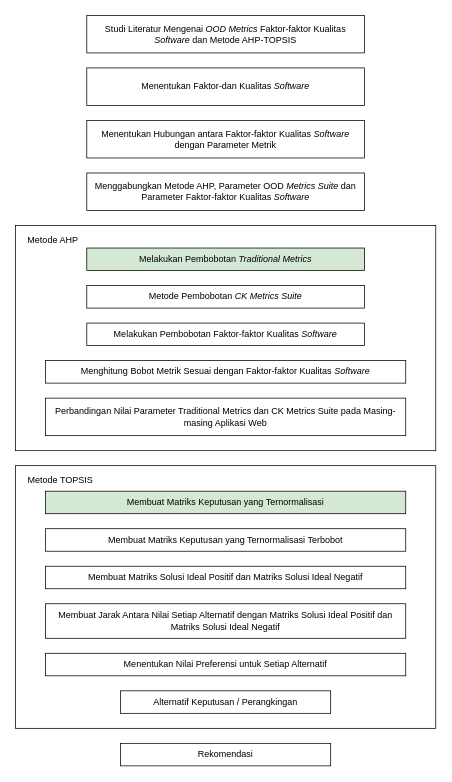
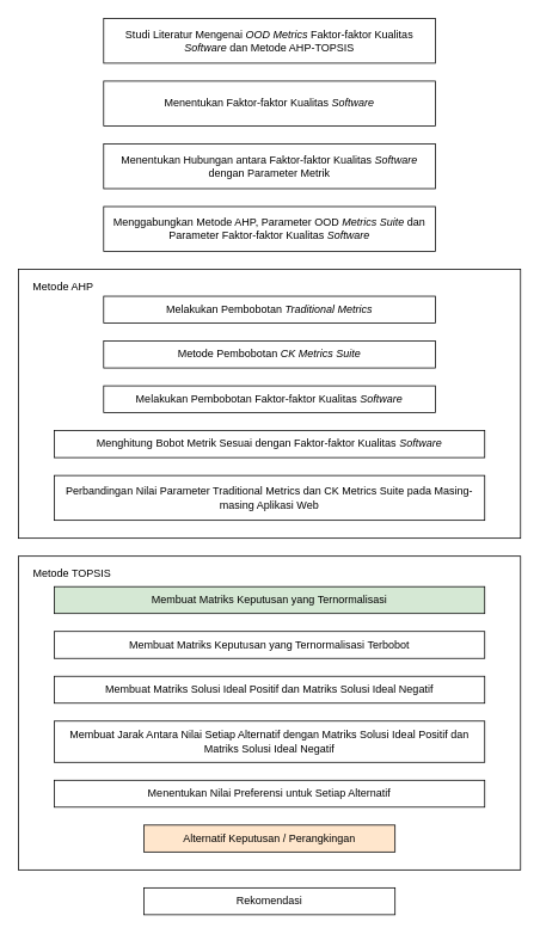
  <mxCell id="0" />
  <mxCell id="1" parent="0" />
  <mxCell id="2" value="&lt;font style=&quot;font-size: 9pt&quot; size=&quot;2&quot;&gt;Studi Literatur Mengenai &lt;/font&gt;&lt;font style=&quot;font-size: 9pt&quot; size=&quot;2&quot;&gt;&lt;i&gt;OOD&lt;/i&gt;&lt;/font&gt;&lt;font style=&quot;font-size: 9pt&quot; size=&quot;2&quot;&gt;&lt;i&gt; Metrics&lt;/i&gt;&lt;/font&gt;&lt;font style=&quot;font-size: 9pt&quot; size=&quot;2&quot;&gt; Faktor-faktor Kualitas &lt;/font&gt;&lt;font style=&quot;font-size: 9pt&quot; size=&quot;2&quot;&gt;&lt;i&gt;Software&lt;/i&gt;&lt;/font&gt;&lt;font style=&quot;font-size: 9pt&quot; size=&quot;2&quot;&gt; dan  Metode&lt;/font&gt;&lt;font style=&quot;font-size: 9pt&quot; size=&quot;2&quot;&gt; AHP-TOPSIS&lt;/font&gt;" style="rounded=0;whiteSpace=wrap;html=1;" parent="1" vertex="1"><mxGeometry x="115" y="20" width="370" height="50" as="geometry" /></mxCell>
- <mxCell id="3" value="Menentukan Faktor-dan Kualitas &lt;i&gt;Software&lt;/i&gt;" style="rounded=0;whiteSpace=wrap;html=1;" parent="1" vertex="1"><mxGeometry x="115" y="90" width="370" height="50" as="geometry" /></mxCell>
+ <mxCell id="3" value="Menentukan Faktor-faktor Kualitas &lt;i&gt;Software&lt;/i&gt;" style="rounded=0;whiteSpace=wrap;html=1;" parent="1" vertex="1"><mxGeometry x="115" y="90" width="370" height="50" as="geometry" /></mxCell>
  <mxCell id="4" value="Menentukan Hubungan antara Faktor-faktor Kualitas &lt;i&gt;Software&lt;/i&gt; dengan Parameter Metrik" style="rounded=0;whiteSpace=wrap;html=1;" parent="1" vertex="1"><mxGeometry x="115" y="160" width="370" height="50" as="geometry" /></mxCell>
  <mxCell id="5" value="Menggabungkan Metode AHP, Parameter OOD &lt;i&gt;Metrics Suite&lt;/i&gt; dan Parameter Faktor-faktor Kualitas &lt;i&gt;Software&lt;/i&gt;" style="rounded=0;whiteSpace=wrap;html=1;" parent="1" vertex="1"><mxGeometry x="115" y="230" width="370" height="50" as="geometry" /></mxCell>
  <mxCell id="6" value="" style="rounded=0;whiteSpace=wrap;html=1;align=left;fillColor=none;" parent="1" vertex="1"><mxGeometry x="20" y="300" width="560" height="300" as="geometry" /></mxCell>
  <mxCell id="7" value="Metode AHP" style="text;html=1;strokeColor=none;fillColor=none;align=center;verticalAlign=middle;whiteSpace=wrap;rounded=0;" parent="1" vertex="1"><mxGeometry x="30" y="310" width="80" height="20" as="geometry" /></mxCell>
- <mxCell id="8" value="Melakukan Pembobotan &lt;i&gt;Traditional&lt;/i&gt; &lt;i&gt;Metrics&lt;/i&gt;" style="rounded=0;whiteSpace=wrap;html=1;fillColor=#d5e8d4;" parent="1" vertex="1"><mxGeometry x="115" y="330" width="370" height="30" as="geometry" /></mxCell>
+ <mxCell id="8" value="Melakukan Pembobotan &lt;i&gt;Traditional&lt;/i&gt; &lt;i&gt;Metrics&lt;/i&gt;" style="rounded=0;whiteSpace=wrap;html=1;" parent="1" vertex="1"><mxGeometry x="115" y="330" width="370" height="30" as="geometry" /></mxCell>
  <mxCell id="9" value="Metode Pembobotan &lt;i&gt;CK Metrics Suite&lt;/i&gt;" style="rounded=0;whiteSpace=wrap;html=1;" vertex="1" parent="1"><mxGeometry x="115" y="380" width="370" height="30" as="geometry" /></mxCell>
  <mxCell id="10" value="Melakukan Pembobotan Faktor-faktor Kualitas &lt;i&gt;Software&lt;/i&gt;" style="rounded=0;whiteSpace=wrap;html=1;" vertex="1" parent="1"><mxGeometry x="115" y="430" width="370" height="30" as="geometry" /></mxCell>
  <mxCell id="11" value="Menghitung Bobot Metrik Sesuai dengan Faktor-faktor Kualitas &lt;i&gt;Software&lt;/i&gt;" style="rounded=0;whiteSpace=wrap;html=1;" vertex="1" parent="1"><mxGeometry x="60" y="480" width="480" height="30" as="geometry" /></mxCell>
  <mxCell id="12" value="Perbandingan Nilai Parameter Traditional Metrics dan CK Metrics Suite pada Masing-masing Aplikasi Web" style="rounded=0;whiteSpace=wrap;html=1;noLabel=0;labelPadding=0;" vertex="1" parent="1"><mxGeometry x="60" y="530" width="480" height="50" as="geometry" /></mxCell>
  <mxCell id="13" value="" style="rounded=0;whiteSpace=wrap;html=1;align=left;fillColor=none;" vertex="1" parent="1"><mxGeometry x="20" y="620" width="560" height="350" as="geometry" /></mxCell>
  <mxCell id="14" value="Metode TOPSIS" style="text;html=1;strokeColor=none;fillColor=none;align=center;verticalAlign=middle;whiteSpace=wrap;rounded=0;" vertex="1" parent="1"><mxGeometry x="30" y="630" width="100" height="20" as="geometry" /></mxCell>
  <mxCell id="15" value="Membuat Matriks Keputusan yang Ternormalisasi" style="rounded=0;whiteSpace=wrap;html=1;fillColor=#d5e8d4;" vertex="1" parent="1"><mxGeometry x="60" y="654" width="480" height="30" as="geometry" /></mxCell>
  <mxCell id="16" value="Membuat Matriks Keputusan yang Ternormalisasi Terbobot" style="rounded=0;whiteSpace=wrap;html=1;" vertex="1" parent="1"><mxGeometry x="60" y="704" width="480" height="30" as="geometry" /></mxCell>
  <mxCell id="17" value="Membuat Matriks Solusi Ideal Positif dan Matriks Solusi Ideal Negatif" style="rounded=0;whiteSpace=wrap;html=1;" vertex="1" parent="1"><mxGeometry x="60" y="754" width="480" height="30" as="geometry" /></mxCell>
  <mxCell id="18" value="Membuat Jarak Antara Nilai Setiap Alternatif dengan Matriks Solusi Ideal Positif dan Matriks Solusi Ideal Negatif" style="rounded=0;whiteSpace=wrap;html=1;" vertex="1" parent="1"><mxGeometry x="60" y="804" width="480" height="46" as="geometry" /></mxCell>
  <mxCell id="19" value="Menentukan Nilai Preferensi untuk Setiap Alternatif" style="rounded=0;whiteSpace=wrap;html=1;noLabel=0;labelPadding=0;" vertex="1" parent="1"><mxGeometry x="60" y="870" width="480" height="30" as="geometry" /></mxCell>
- <mxCell id="20" value="Alternatif Keputusan / Perangkingan" style="rounded=0;whiteSpace=wrap;html=1;noLabel=0;labelPadding=0;" vertex="1" parent="1"><mxGeometry x="160" y="920" width="280" height="30" as="geometry" /></mxCell>
+ <mxCell id="20" value="Alternatif Keputusan / Perangkingan" style="rounded=0;whiteSpace=wrap;html=1;noLabel=0;labelPadding=0;fillColor=#ffe6cc;" vertex="1" parent="1"><mxGeometry x="160" y="920" width="280" height="30" as="geometry" /></mxCell>
  <mxCell id="21" value="Rekomendasi" style="rounded=0;whiteSpace=wrap;html=1;noLabel=0;labelPadding=0;" vertex="1" parent="1"><mxGeometry x="160" y="990" width="280" height="30" as="geometry" /></mxCell>
